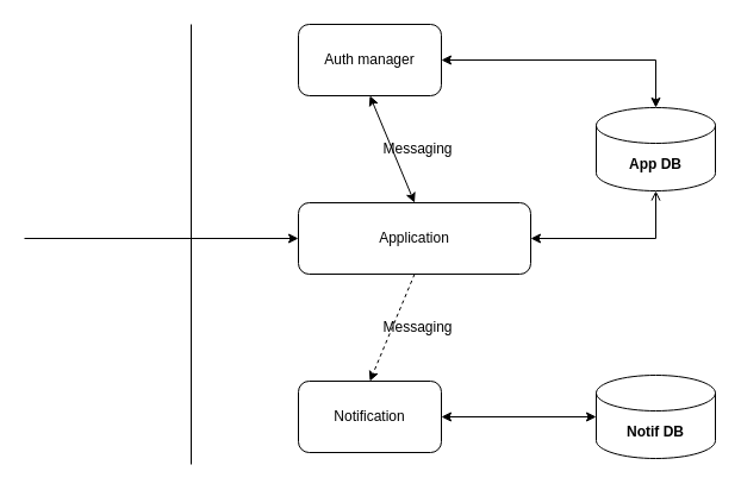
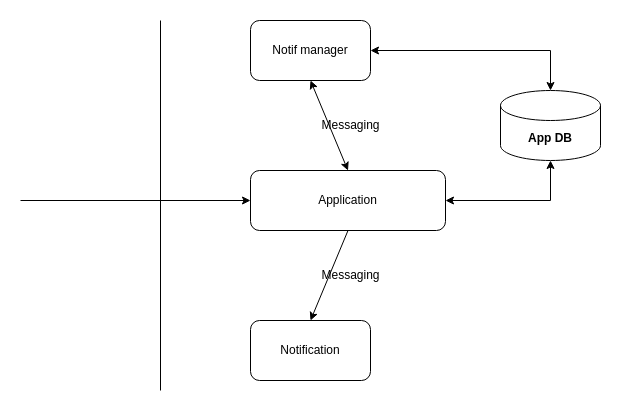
  <mxCell id="0" />
  <mxCell id="1" parent="0" />
  <mxCell id="2" value="App DB&lt;br&gt;" style="shape=cylinder3;whiteSpace=wrap;html=1;boundedLbl=1;backgroundOutline=1;size=15;fontStyle=1" vertex="1" parent="1"><mxGeometry x="500" y="90" width="100" height="70" as="geometry" /></mxCell>
- <mxCell id="3" value="Notif&amp;nbsp;DB" style="shape=cylinder3;whiteSpace=wrap;html=1;boundedLbl=1;backgroundOutline=1;size=15;fontStyle=1" vertex="1" parent="1"><mxGeometry x="500" y="315" width="100" height="70" as="geometry" /></mxCell>
  <mxCell id="4" value="Notification" style="rounded=1;whiteSpace=wrap;html=1;" vertex="1" parent="1"><mxGeometry x="250" y="320" width="120" height="60" as="geometry" /></mxCell>
  <mxCell id="5" value="Application" style="rounded=1;whiteSpace=wrap;html=1;" vertex="1" parent="1"><mxGeometry x="250" y="170" width="195" height="60" as="geometry" /></mxCell>
- <mxCell id="6" value="Auth manager" style="rounded=1;whiteSpace=wrap;html=1;" vertex="1" parent="1"><mxGeometry x="250" y="20" width="120" height="60" as="geometry" /></mxCell>
+ <mxCell id="6" value="Notif manager" style="rounded=1;whiteSpace=wrap;html=1;" vertex="1" parent="1"><mxGeometry x="250" y="20" width="120" height="60" as="geometry" /></mxCell>
  <mxCell id="7" value="" style="endArrow=none;html=1;rounded=0;" edge="1" parent="1"><mxGeometry width="50" height="50" relative="1" as="geometry"><mxPoint x="160" y="390" as="sourcePoint" /><mxPoint x="160" y="20" as="targetPoint" /></mxGeometry></mxCell>
  <mxCell id="8" value="" style="endArrow=classic;html=1;rounded=0;entryX=0;entryY=0.5;entryDx=0;entryDy=0;" edge="1" parent="1" target="5"><mxGeometry width="50" height="50" relative="1" as="geometry"><mxPoint x="20" y="200" as="sourcePoint" /><mxPoint x="70" y="150" as="targetPoint" /></mxGeometry></mxCell>
  <mxCell id="9" value="" style="endArrow=classic;startArrow=classic;html=1;rounded=0;exitX=0.5;exitY=0;exitDx=0;exitDy=0;entryX=0.5;entryY=1;entryDx=0;entryDy=0;" edge="1" parent="1" source="5" target="6"><mxGeometry width="50" height="50" relative="1" as="geometry"><mxPoint x="360" y="270" as="sourcePoint" /><mxPoint x="410" y="220" as="targetPoint" /></mxGeometry></mxCell>
- <mxCell id="10" value="" style="endArrow=classic;html=1;rounded=0;exitX=0.5;exitY=1;exitDx=0;exitDy=0;entryX=0.5;entryY=0;entryDx=0;entryDy=0;dashed=1;" edge="1" parent="1" source="5" target="4"><mxGeometry width="50" height="50" relative="1" as="geometry"><mxPoint x="360" y="270" as="sourcePoint" /><mxPoint x="410" y="220" as="targetPoint" /></mxGeometry></mxCell>
- <mxCell id="11" value="" style="endArrow=classic;startArrow=classic;html=1;rounded=0;exitX=1;exitY=0.5;exitDx=0;exitDy=0;entryX=0;entryY=0.5;entryDx=0;entryDy=0;entryPerimeter=0;" edge="1" parent="1" source="4" target="3"><mxGeometry width="50" height="50" relative="1" as="geometry"><mxPoint x="360" y="270" as="sourcePoint" /><mxPoint x="410" y="220" as="targetPoint" /></mxGeometry></mxCell>
+ <mxCell id="10" value="" style="endArrow=classic;html=1;rounded=0;exitX=0.5;exitY=1;exitDx=0;exitDy=0;entryX=0.5;entryY=0;entryDx=0;entryDy=0;" edge="1" parent="1" source="5" target="4"><mxGeometry width="50" height="50" relative="1" as="geometry"><mxPoint x="360" y="270" as="sourcePoint" /><mxPoint x="410" y="220" as="targetPoint" /></mxGeometry></mxCell>
  <mxCell id="12" value="" style="endArrow=classic;startArrow=classic;html=1;rounded=0;entryX=0.5;entryY=0;entryDx=0;entryDy=0;entryPerimeter=0;exitX=1;exitY=0.5;exitDx=0;exitDy=0;" edge="1" parent="1" source="6" target="2"><mxGeometry width="50" height="50" relative="1" as="geometry"><mxPoint x="360" y="270" as="sourcePoint" /><mxPoint x="410" y="220" as="targetPoint" /><Array as="points"><mxPoint x="550" y="50" /></Array></mxGeometry></mxCell>
- <mxCell id="13" value="" style="endArrow=open;startArrow=classic;html=1;rounded=0;exitX=1;exitY=0.5;exitDx=0;exitDy=0;entryX=0.5;entryY=1;entryDx=0;entryDy=0;entryPerimeter=0;" edge="1" parent="1" source="5" target="2"><mxGeometry width="50" height="50" relative="1" as="geometry"><mxPoint x="360" y="270" as="sourcePoint" /><mxPoint x="410" y="220" as="targetPoint" /><Array as="points"><mxPoint x="550" y="200" /></Array></mxGeometry></mxCell>
+ <mxCell id="13" value="" style="endArrow=classic;startArrow=classic;html=1;rounded=0;exitX=1;exitY=0.5;exitDx=0;exitDy=0;entryX=0.5;entryY=1;entryDx=0;entryDy=0;entryPerimeter=0;" edge="1" parent="1" source="5" target="2"><mxGeometry width="50" height="50" relative="1" as="geometry"><mxPoint x="360" y="270" as="sourcePoint" /><mxPoint x="410" y="220" as="targetPoint" /><Array as="points"><mxPoint x="550" y="200" /></Array></mxGeometry></mxCell>
  <mxCell id="14" value="Messaging" style="text;html=1;align=center;verticalAlign=middle;resizable=0;points=[];autosize=1;strokeColor=none;fillColor=none;" vertex="1" parent="1"><mxGeometry x="310" y="110" width="80" height="30" as="geometry" /></mxCell>
  <mxCell id="15" value="Messaging" style="text;html=1;align=center;verticalAlign=middle;resizable=0;points=[];autosize=1;strokeColor=none;fillColor=none;" vertex="1" parent="1"><mxGeometry x="310" y="260" width="80" height="30" as="geometry" /></mxCell>
